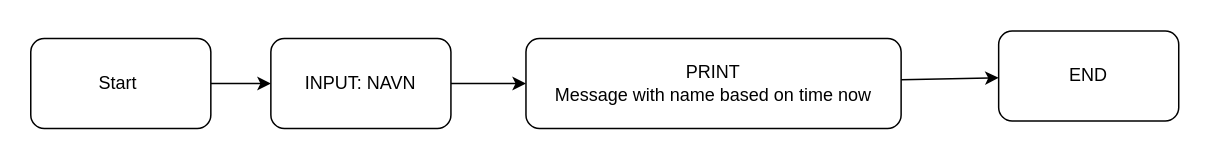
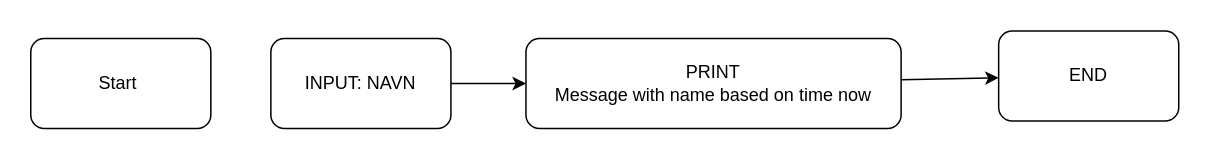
  <mxCell id="0" />
  <mxCell id="1" parent="0" />
- <mxCell id="2" value="" style="edgeStyle=none;html=1;" edge="1" parent="1" source="3" target="5"><mxGeometry relative="1" as="geometry" /></mxCell>
  <mxCell id="3" value="Start&amp;nbsp;" style="rounded=1;whiteSpace=wrap;html=1;" vertex="1" parent="1"><mxGeometry x="20" y="25" width="120" height="60" as="geometry" /></mxCell>
  <mxCell id="4" value="" style="edgeStyle=none;html=1;" edge="1" parent="1" source="5" target="7"><mxGeometry relative="1" as="geometry" /></mxCell>
  <mxCell id="5" value="INPUT: NAVN" style="rounded=1;whiteSpace=wrap;html=1;" vertex="1" parent="1"><mxGeometry x="180" y="25" width="120" height="60" as="geometry" /></mxCell>
  <mxCell id="6" value="" style="edgeStyle=none;html=1;" edge="1" parent="1" source="7" target="8"><mxGeometry relative="1" as="geometry" /></mxCell>
  <mxCell id="7" value="PRINT&lt;br&gt;Message with name based on time now" style="rounded=1;whiteSpace=wrap;html=1;" vertex="1" parent="1"><mxGeometry x="350" y="25" width="250" height="60" as="geometry" /></mxCell>
  <mxCell id="8" value="END" style="whiteSpace=wrap;html=1;rounded=1;" vertex="1" parent="1"><mxGeometry x="665" y="20" width="120" height="60" as="geometry" /></mxCell>
